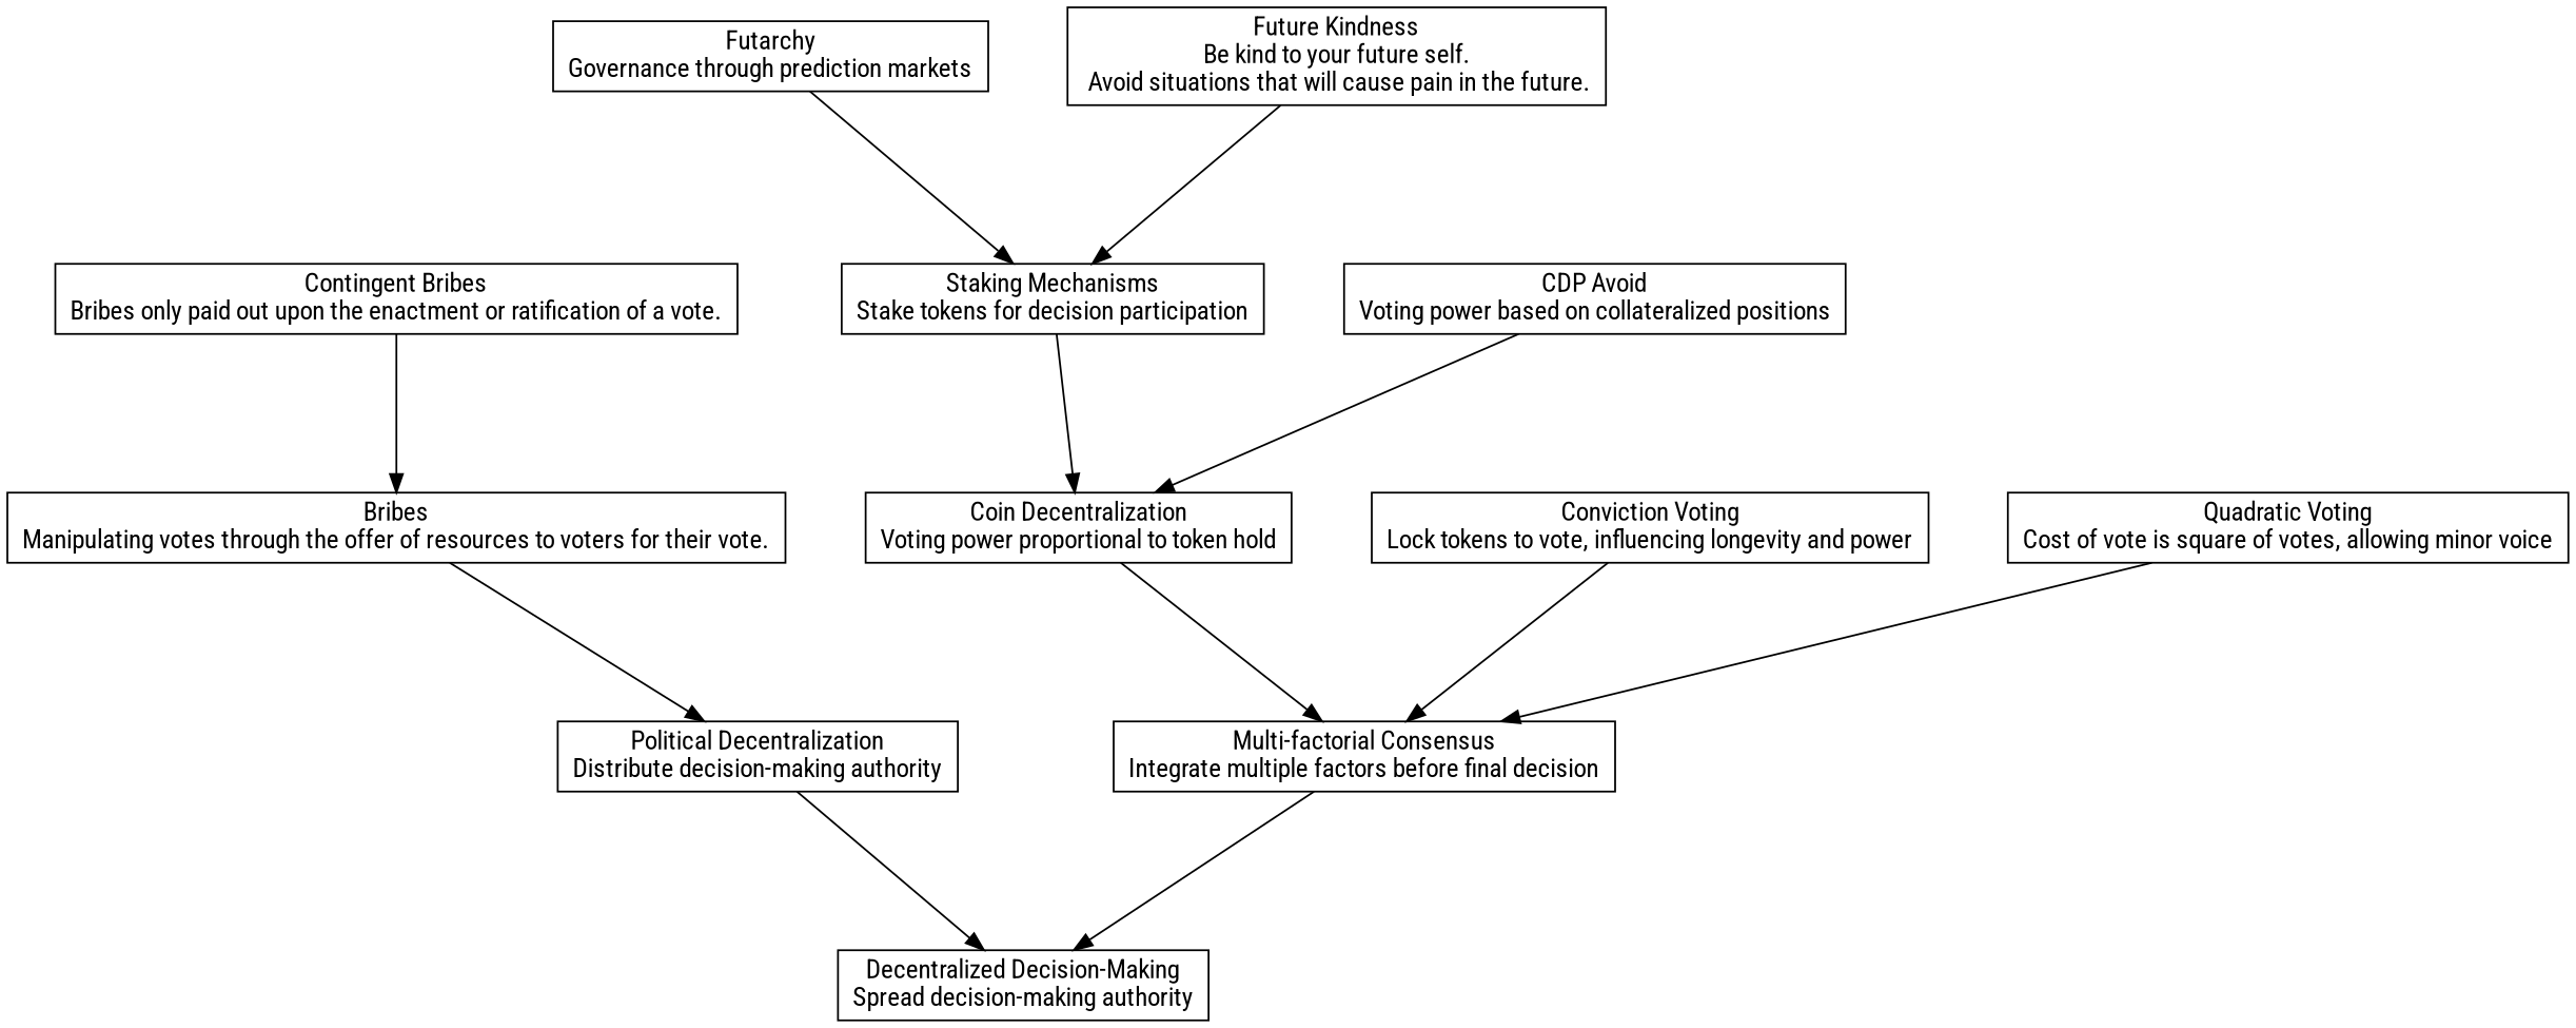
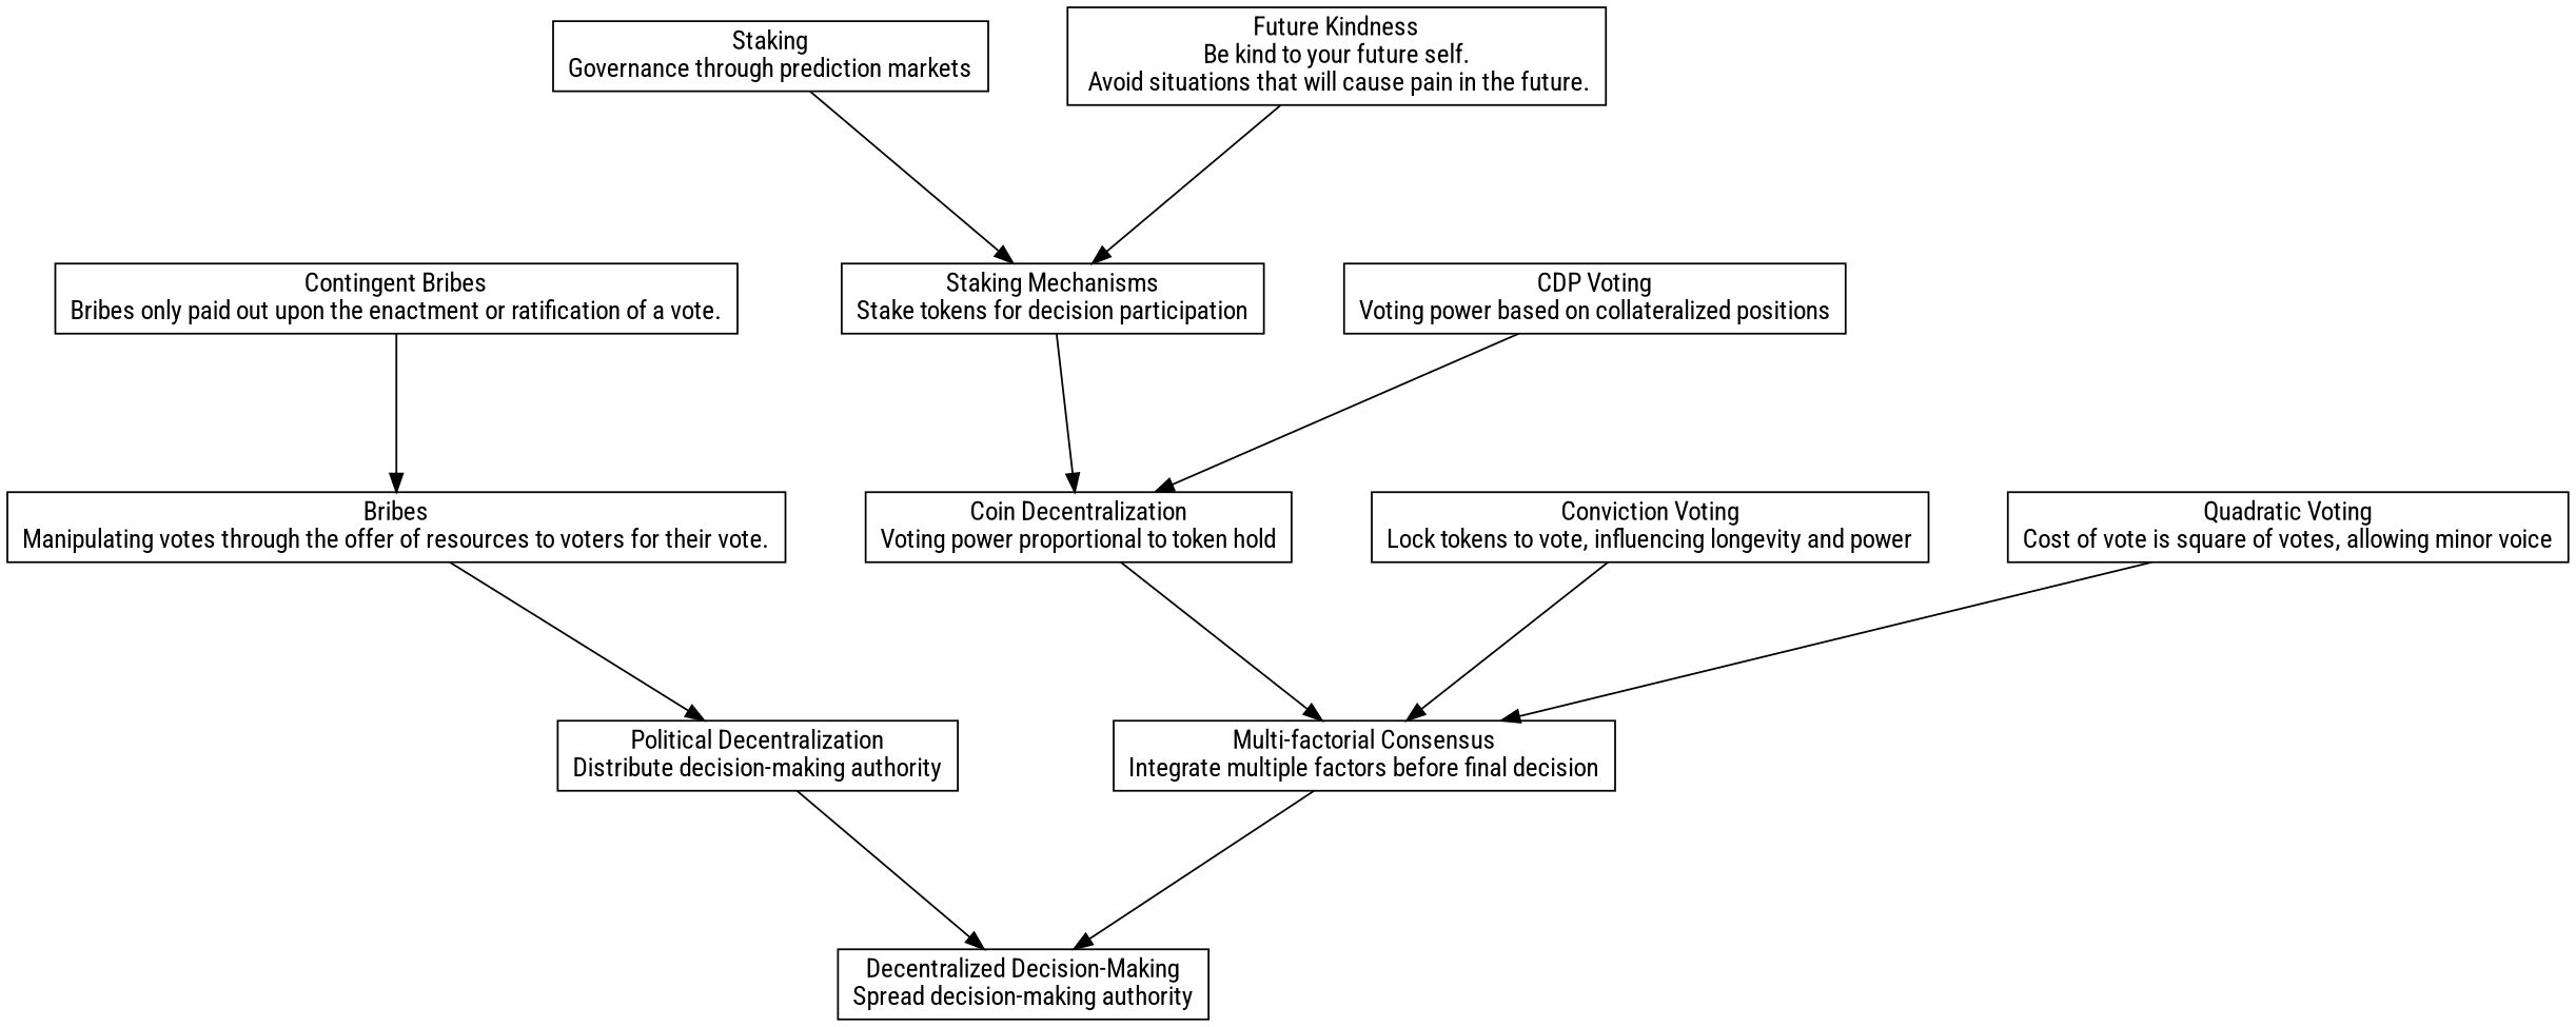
  digraph {
    fontname="Roboto Condensed"
    nodesep=0.6
    rankdir=TB
    ranksep=1.2
    node [fontname="Roboto Condensed" shape=box]
    edge [fontname="Roboto Condensed"]
    n1 [label="Decentralized Decision-Making\nSpread decision-making authority"]
    n2 [label="Political Decentralization\nDistribute decision-making authority"]
    n3 [label="Multi-factorial Consensus\nIntegrate multiple factors before final decision"]
    n4 [label="Coin Decentralization\nVoting power proportional to token hold"]
    n5 [label="Conviction Voting\nLock tokens to vote, influencing longevity and power"]
    n6 [label="Quadratic Voting\nCost of vote is square of votes, allowing minor voice"]
    n7 [label="Staking Mechanisms\nStake tokens for decision participation"]
-   n8 [label="CDP Avoid\nVoting power based on collateralized positions"]
-   n9 [label="Futarchy\nGovernance through prediction markets"]
+   n8 [label="CDP Voting\nVoting power based on collateralized positions"]
+   n9 [label="Staking\nGovernance through prediction markets"]
    n10 [label="Future Kindness\nBe kind to your future self.\n Avoid situations that will cause pain in the future."]
    n11 [label="Bribes\nManipulating votes through the offer of resources to voters for their vote."]
    n12 [label="Contingent Bribes\nBribes only paid out upon the enactment or ratification of a vote."]
    n2 -> n1
    n3 -> n1
    n4 -> n3
    n5 -> n3
    n6 -> n3
    n7 -> n4
    n8 -> n4
    n9 -> n7
    n10 -> n7
    n11 -> n2
    n12 -> n11
  }
